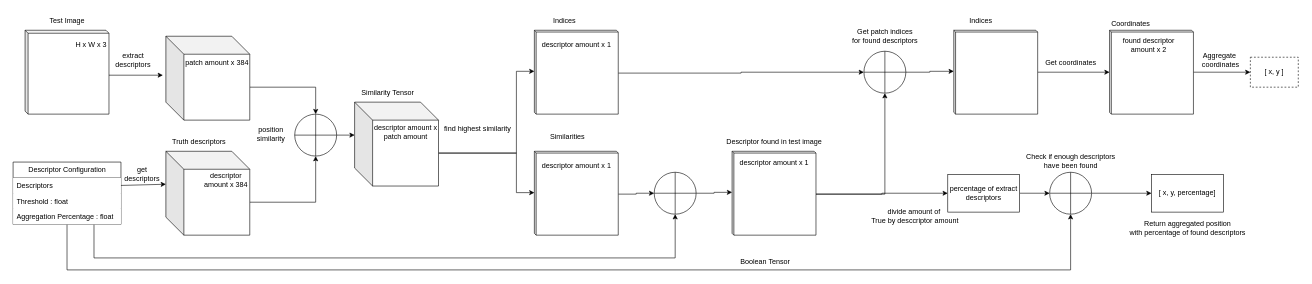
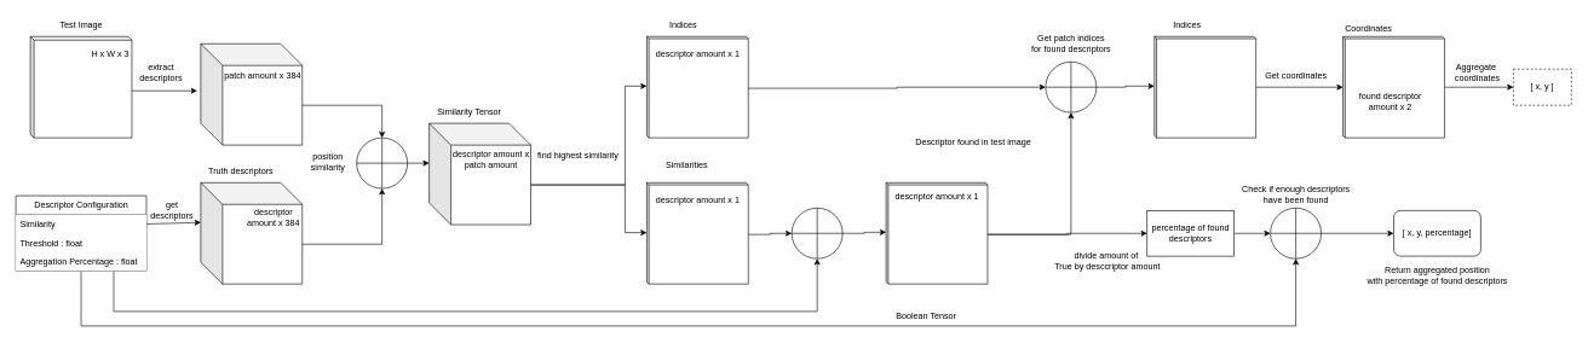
  <mxCell id="0" />
  <mxCell id="1" parent="0" />
  <mxCell id="2" value="" style="shape=cube;whiteSpace=wrap;html=1;boundedLbl=1;backgroundOutline=1;darkOpacity=0.05;darkOpacity2=0.1;size=5;" vertex="1" parent="1"><mxGeometry x="40" y="50" width="140" height="140" as="geometry" /></mxCell>
  <mxCell id="3" value="Test Image" style="text;html=1;align=center;verticalAlign=middle;resizable=0;points=[];autosize=1;strokeColor=none;fillColor=none;" vertex="1" parent="1"><mxGeometry x="70" y="20" width="80" height="30" as="geometry" /></mxCell>
  <mxCell id="4" style="edgeStyle=orthogonalEdgeStyle;rounded=0;orthogonalLoop=1;jettySize=auto;html=1;exitX=0.75;exitY=1;exitDx=0;exitDy=0;entryX=0.5;entryY=1;entryDx=0;entryDy=0;entryPerimeter=0;" edge="1" parent="1" source="6" target="40"><mxGeometry relative="1" as="geometry"><Array as="points"><mxPoint x="155" y="430" /><mxPoint x="1125" y="430" /></Array></mxGeometry></mxCell>
  <mxCell id="5" style="edgeStyle=orthogonalEdgeStyle;rounded=0;orthogonalLoop=1;jettySize=auto;html=1;exitX=0.5;exitY=1;exitDx=0;exitDy=0;entryX=0.5;entryY=1;entryDx=0;entryDy=0;entryPerimeter=0;" edge="1" parent="1" source="6" target="61"><mxGeometry relative="1" as="geometry"><mxPoint x="1340" y="510" as="targetPoint" /><Array as="points"><mxPoint x="110" y="450" /><mxPoint x="1785" y="450" /></Array></mxGeometry></mxCell>
  <mxCell id="6" value="Descriptor Configuration" style="swimlane;fontStyle=0;childLayout=stackLayout;horizontal=1;startSize=26;fillColor=default;horizontalStack=0;resizeParent=1;resizeParentMax=0;resizeLast=0;collapsible=1;marginBottom=0;html=1;" vertex="1" parent="1"><mxGeometry x="20" y="270" width="180" height="104" as="geometry" /></mxCell>
- <mxCell id="7" value="Descriptors" style="text;strokeColor=none;fillColor=default;align=left;verticalAlign=top;spacingLeft=4;spacingRight=4;overflow=hidden;rotatable=0;points=[[0,0.5],[1,0.5]];portConstraint=eastwest;whiteSpace=wrap;html=1;" vertex="1" parent="6"><mxGeometry y="26" width="180" height="26" as="geometry" /></mxCell>
+ <mxCell id="7" value="Similarity" style="text;strokeColor=none;fillColor=default;align=left;verticalAlign=top;spacingLeft=4;spacingRight=4;overflow=hidden;rotatable=0;points=[[0,0.5],[1,0.5]];portConstraint=eastwest;whiteSpace=wrap;html=1;" vertex="1" parent="6"><mxGeometry y="26" width="180" height="26" as="geometry" /></mxCell>
  <mxCell id="8" value="Threshold : float" style="text;strokeColor=none;fillColor=default;align=left;verticalAlign=top;spacingLeft=4;spacingRight=4;overflow=hidden;rotatable=0;points=[[0,0.5],[1,0.5]];portConstraint=eastwest;whiteSpace=wrap;html=1;" vertex="1" parent="6"><mxGeometry y="52" width="180" height="26" as="geometry" /></mxCell>
  <mxCell id="9" value="Aggregation Percentage : float" style="text;strokeColor=none;fillColor=default;align=left;verticalAlign=top;spacingLeft=4;spacingRight=4;overflow=hidden;rotatable=0;points=[[0,0.5],[1,0.5]];portConstraint=eastwest;whiteSpace=wrap;html=1;" vertex="1" parent="6"><mxGeometry y="78" width="180" height="26" as="geometry" /></mxCell>
  <mxCell id="10" value="H x W x 3" style="text;html=1;align=center;verticalAlign=middle;resizable=0;points=[];autosize=1;strokeColor=none;fillColor=none;" vertex="1" parent="1"><mxGeometry x="110" y="60" width="80" height="30" as="geometry" /></mxCell>
  <mxCell id="11" value="" style="endArrow=classic;html=1;rounded=0;exitX=0;exitY=0;exitDx=140;exitDy=75;exitPerimeter=0;" edge="1" parent="1" source="2"><mxGeometry width="50" height="50" relative="1" as="geometry"><mxPoint x="410" y="260" as="sourcePoint" /><mxPoint x="270" y="125" as="targetPoint" /></mxGeometry></mxCell>
  <mxCell id="12" value="extract&lt;br&gt;descriptors&lt;br&gt;" style="text;html=1;align=center;verticalAlign=middle;resizable=0;points=[];autosize=1;strokeColor=none;fillColor=none;" vertex="1" parent="1"><mxGeometry x="180" y="80" width="80" height="40" as="geometry" /></mxCell>
  <mxCell id="13" style="edgeStyle=orthogonalEdgeStyle;rounded=0;orthogonalLoop=1;jettySize=auto;html=1;exitX=0;exitY=0;exitDx=140;exitDy=85;exitPerimeter=0;entryX=0.5;entryY=0;entryDx=0;entryDy=0;entryPerimeter=0;" edge="1" parent="1" source="14" target="22"><mxGeometry relative="1" as="geometry" /></mxCell>
  <mxCell id="14" value="" style="shape=cube;whiteSpace=wrap;html=1;boundedLbl=1;backgroundOutline=1;darkOpacity=0.05;darkOpacity2=0.1;size=30;" vertex="1" parent="1"><mxGeometry x="275" y="60" width="140" height="140" as="geometry" /></mxCell>
  <mxCell id="15" value="patch amount x 384" style="text;html=1;align=center;verticalAlign=middle;resizable=0;points=[];autosize=1;strokeColor=none;fillColor=none;" vertex="1" parent="1"><mxGeometry x="295" y="90" width="130" height="30" as="geometry" /></mxCell>
  <mxCell id="16" style="edgeStyle=orthogonalEdgeStyle;rounded=0;orthogonalLoop=1;jettySize=auto;html=1;exitX=0;exitY=0;exitDx=140;exitDy=85;exitPerimeter=0;entryX=0.5;entryY=1;entryDx=0;entryDy=0;entryPerimeter=0;" edge="1" parent="1" source="17" target="22"><mxGeometry relative="1" as="geometry" /></mxCell>
  <mxCell id="17" value="" style="shape=cube;whiteSpace=wrap;html=1;boundedLbl=1;backgroundOutline=1;darkOpacity=0.05;darkOpacity2=0.1;size=30;" vertex="1" parent="1"><mxGeometry x="275" y="252" width="140" height="140" as="geometry" /></mxCell>
  <mxCell id="18" value="" style="endArrow=classic;html=1;rounded=0;exitX=1;exitY=0.5;exitDx=0;exitDy=0;entryX=0;entryY=0;entryDx=0;entryDy=55;entryPerimeter=0;" edge="1" parent="1" source="7" target="17"><mxGeometry width="50" height="50" relative="1" as="geometry"><mxPoint x="200" y="321.5" as="sourcePoint" /><mxPoint x="270" y="320" as="targetPoint" /></mxGeometry></mxCell>
  <mxCell id="19" value="get &lt;br&gt;descriptors" style="text;html=1;align=center;verticalAlign=middle;resizable=0;points=[];autosize=1;strokeColor=none;fillColor=none;" vertex="1" parent="1"><mxGeometry x="195" y="270" width="80" height="40" as="geometry" /></mxCell>
  <mxCell id="20" value="Truth descriptors" style="text;html=1;align=center;verticalAlign=middle;resizable=0;points=[];autosize=1;strokeColor=none;fillColor=none;" vertex="1" parent="1"><mxGeometry x="275" y="222" width="110" height="30" as="geometry" /></mxCell>
  <mxCell id="21" style="edgeStyle=orthogonalEdgeStyle;rounded=0;orthogonalLoop=1;jettySize=auto;html=1;exitX=1;exitY=0.5;exitDx=0;exitDy=0;exitPerimeter=0;entryX=0;entryY=0;entryDx=0;entryDy=55;entryPerimeter=0;" edge="1" parent="1" source="22" target="27"><mxGeometry relative="1" as="geometry" /></mxCell>
  <mxCell id="22" value="" style="verticalLabelPosition=bottom;verticalAlign=top;html=1;shape=mxgraph.flowchart.summing_function;" vertex="1" parent="1"><mxGeometry x="490" y="190" width="70" height="70" as="geometry" /></mxCell>
  <mxCell id="23" value="position&lt;br&gt;similarity" style="text;html=1;align=center;verticalAlign=middle;resizable=0;points=[];autosize=1;strokeColor=none;fillColor=none;" vertex="1" parent="1"><mxGeometry x="415" y="203" width="70" height="40" as="geometry" /></mxCell>
  <mxCell id="24" value="descriptor &lt;br&gt;amount x 384" style="text;html=1;align=center;verticalAlign=middle;resizable=0;points=[];autosize=1;strokeColor=none;fillColor=none;" vertex="1" parent="1"><mxGeometry x="325" y="280" width="100" height="40" as="geometry" /></mxCell>
  <mxCell id="25" style="edgeStyle=orthogonalEdgeStyle;rounded=0;orthogonalLoop=1;jettySize=auto;html=1;exitX=0;exitY=0;exitDx=140;exitDy=85;exitPerimeter=0;" edge="1" parent="1" source="27" target="35"><mxGeometry relative="1" as="geometry"><Array as="points"><mxPoint x="860" y="255" /><mxPoint x="860" y="321" /></Array></mxGeometry></mxCell>
  <mxCell id="26" style="edgeStyle=orthogonalEdgeStyle;rounded=0;orthogonalLoop=1;jettySize=auto;html=1;entryX=0;entryY=0;entryDx=0;entryDy=68.5;entryPerimeter=0;" edge="1" parent="1" target="31"><mxGeometry relative="1" as="geometry"><mxPoint x="730" y="255" as="sourcePoint" /><Array as="points"><mxPoint x="860" y="255" /><mxPoint x="860" y="119" /></Array></mxGeometry></mxCell>
  <mxCell id="27" value="" style="shape=cube;whiteSpace=wrap;html=1;boundedLbl=1;backgroundOutline=1;darkOpacity=0.05;darkOpacity2=0.1;size=30;" vertex="1" parent="1"><mxGeometry x="590" y="170" width="140" height="140" as="geometry" /></mxCell>
  <mxCell id="28" value="descriptor amount x&lt;br&gt;patch amount" style="text;html=1;align=center;verticalAlign=middle;resizable=0;points=[];autosize=1;strokeColor=none;fillColor=none;" vertex="1" parent="1"><mxGeometry x="610" y="200" width="130" height="40" as="geometry" /></mxCell>
  <mxCell id="29" value="Similarity Tensor" style="text;html=1;align=center;verticalAlign=middle;resizable=0;points=[];autosize=1;strokeColor=none;fillColor=none;" vertex="1" parent="1"><mxGeometry x="590" y="140" width="110" height="30" as="geometry" /></mxCell>
  <mxCell id="30" style="edgeStyle=orthogonalEdgeStyle;rounded=0;orthogonalLoop=1;jettySize=auto;html=1;exitX=0;exitY=0;exitDx=140;exitDy=71.5;exitPerimeter=0;entryX=0;entryY=0.5;entryDx=0;entryDy=0;entryPerimeter=0;" edge="1" parent="1" source="31" target="48"><mxGeometry relative="1" as="geometry" /></mxCell>
  <mxCell id="31" value="" style="shape=cube;whiteSpace=wrap;html=1;boundedLbl=1;backgroundOutline=1;darkOpacity=0.05;darkOpacity2=0.1;size=3;" vertex="1" parent="1"><mxGeometry x="890" y="50" width="140" height="140" as="geometry" /></mxCell>
  <mxCell id="32" value="find highest similarity" style="text;html=1;align=center;verticalAlign=middle;resizable=0;points=[];autosize=1;strokeColor=none;fillColor=none;" vertex="1" parent="1"><mxGeometry x="730" y="200" width="130" height="30" as="geometry" /></mxCell>
  <mxCell id="33" value="descriptor amount x 1" style="text;html=1;align=center;verticalAlign=middle;resizable=0;points=[];autosize=1;strokeColor=none;fillColor=none;" vertex="1" parent="1"><mxGeometry x="890" y="60" width="140" height="30" as="geometry" /></mxCell>
  <mxCell id="34" style="edgeStyle=orthogonalEdgeStyle;rounded=0;orthogonalLoop=1;jettySize=auto;html=1;exitX=0;exitY=0;exitDx=140;exitDy=71.5;exitPerimeter=0;entryX=0;entryY=0.5;entryDx=0;entryDy=0;entryPerimeter=0;" edge="1" parent="1" source="35" target="40"><mxGeometry relative="1" as="geometry" /></mxCell>
  <mxCell id="35" value="" style="shape=cube;whiteSpace=wrap;html=1;boundedLbl=1;backgroundOutline=1;darkOpacity=0.05;darkOpacity2=0.1;size=3;" vertex="1" parent="1"><mxGeometry x="890" y="252" width="140" height="140" as="geometry" /></mxCell>
  <mxCell id="36" value="descriptor amount x 1" style="text;html=1;align=center;verticalAlign=middle;resizable=0;points=[];autosize=1;strokeColor=none;fillColor=none;" vertex="1" parent="1"><mxGeometry x="890" y="262" width="140" height="30" as="geometry" /></mxCell>
  <mxCell id="37" value="Indices" style="text;html=1;align=center;verticalAlign=middle;resizable=0;points=[];autosize=1;strokeColor=none;fillColor=none;" vertex="1" parent="1"><mxGeometry x="910" y="20" width="60" height="30" as="geometry" /></mxCell>
  <mxCell id="38" value="Similarities" style="text;html=1;align=center;verticalAlign=middle;resizable=0;points=[];autosize=1;strokeColor=none;fillColor=none;" vertex="1" parent="1"><mxGeometry x="905" y="213" width="80" height="30" as="geometry" /></mxCell>
  <mxCell id="39" style="edgeStyle=orthogonalEdgeStyle;rounded=0;orthogonalLoop=1;jettySize=auto;html=1;exitX=1;exitY=0.5;exitDx=0;exitDy=0;exitPerimeter=0;entryX=0;entryY=0;entryDx=0;entryDy=68.5;entryPerimeter=0;" edge="1" parent="1" source="40" target="43"><mxGeometry relative="1" as="geometry"><mxPoint x="1220" y="322" as="targetPoint" /></mxGeometry></mxCell>
  <mxCell id="40" value="" style="verticalLabelPosition=bottom;verticalAlign=top;html=1;shape=mxgraph.flowchart.summing_function;" vertex="1" parent="1"><mxGeometry x="1090" y="287" width="70" height="70" as="geometry" /></mxCell>
  <mxCell id="41" style="edgeStyle=orthogonalEdgeStyle;rounded=0;orthogonalLoop=1;jettySize=auto;html=1;exitX=0;exitY=0;exitDx=140;exitDy=71.5;exitPerimeter=0;entryX=0.5;entryY=1;entryDx=0;entryDy=0;entryPerimeter=0;" edge="1" parent="1" source="43" target="48"><mxGeometry relative="1" as="geometry" /></mxCell>
  <mxCell id="42" style="edgeStyle=orthogonalEdgeStyle;rounded=0;orthogonalLoop=1;jettySize=auto;html=1;exitX=0;exitY=0;exitDx=140;exitDy=71.5;exitPerimeter=0;entryX=0;entryY=0.5;entryDx=0;entryDy=0;" edge="1" parent="1" source="43" target="64"><mxGeometry relative="1" as="geometry" /></mxCell>
  <mxCell id="43" value="" style="shape=cube;whiteSpace=wrap;html=1;boundedLbl=1;backgroundOutline=1;darkOpacity=0.05;darkOpacity2=0.1;size=3;" vertex="1" parent="1"><mxGeometry x="1220" y="252" width="140" height="140" as="geometry" /></mxCell>
  <mxCell id="44" value="descriptor amount x 1" style="text;html=1;align=center;verticalAlign=middle;resizable=0;points=[];autosize=1;strokeColor=none;fillColor=none;" vertex="1" parent="1"><mxGeometry x="1220" y="257" width="140" height="30" as="geometry" /></mxCell>
- <mxCell id="45" value="Descriptor found in test image" style="text;html=1;align=center;verticalAlign=middle;resizable=0;points=[];autosize=1;strokeColor=none;fillColor=none;" vertex="1" parent="1"><mxGeometry x="1200" y="222" width="180" height="30" as="geometry" /></mxCell>
+ <mxCell id="45" value="Descriptor found in test image" style="text;html=1;align=center;verticalAlign=middle;resizable=0;points=[];autosize=1;strokeColor=none;fillColor=none;" vertex="1" parent="1"><mxGeometry x="1250" y="182" width="180" height="30" as="geometry" /></mxCell>
  <mxCell id="46" value="Boolean Tensor&lt;br&gt;" style="text;html=1;align=center;verticalAlign=middle;resizable=0;points=[];autosize=1;strokeColor=none;fillColor=none;" vertex="1" parent="1"><mxGeometry x="1220" y="422" width="110" height="30" as="geometry" /></mxCell>
  <mxCell id="47" style="edgeStyle=orthogonalEdgeStyle;rounded=0;orthogonalLoop=1;jettySize=auto;html=1;exitX=1;exitY=0.5;exitDx=0;exitDy=0;exitPerimeter=0;entryX=0;entryY=0;entryDx=0;entryDy=68.5;entryPerimeter=0;" edge="1" parent="1" source="48" target="51"><mxGeometry relative="1" as="geometry" /></mxCell>
  <mxCell id="48" value="" style="verticalLabelPosition=bottom;verticalAlign=top;html=1;shape=mxgraph.flowchart.summing_function;" vertex="1" parent="1"><mxGeometry x="1440" y="85" width="70" height="70" as="geometry" /></mxCell>
  <mxCell id="49" value="Get patch indices&lt;br&gt;for found descriptors" style="text;html=1;align=center;verticalAlign=middle;resizable=0;points=[];autosize=1;strokeColor=none;fillColor=none;" vertex="1" parent="1"><mxGeometry x="1410" y="40" width="130" height="40" as="geometry" /></mxCell>
  <mxCell id="50" value="" style="edgeStyle=orthogonalEdgeStyle;rounded=0;orthogonalLoop=1;jettySize=auto;html=1;" edge="1" parent="1" source="51" target="54"><mxGeometry relative="1" as="geometry" /></mxCell>
  <mxCell id="51" value="" style="shape=cube;whiteSpace=wrap;html=1;boundedLbl=1;backgroundOutline=1;darkOpacity=0.05;darkOpacity2=0.1;size=3;" vertex="1" parent="1"><mxGeometry x="1590" y="50" width="140" height="140" as="geometry" /></mxCell>
  <mxCell id="52" value="Indices" style="text;html=1;align=center;verticalAlign=middle;resizable=0;points=[];autosize=1;strokeColor=none;fillColor=none;" vertex="1" parent="1"><mxGeometry x="1605" y="20" width="60" height="30" as="geometry" /></mxCell>
  <mxCell id="53" value="" style="edgeStyle=orthogonalEdgeStyle;rounded=0;orthogonalLoop=1;jettySize=auto;html=1;" edge="1" parent="1" source="54" target="58"><mxGeometry relative="1" as="geometry" /></mxCell>
  <mxCell id="54" value="" style="shape=cube;whiteSpace=wrap;html=1;boundedLbl=1;backgroundOutline=1;darkOpacity=0.05;darkOpacity2=0.1;size=3;" vertex="1" parent="1"><mxGeometry x="1850" y="50" width="140" height="140" as="geometry" /></mxCell>
  <mxCell id="55" value="Get coordinates" style="text;html=1;align=center;verticalAlign=middle;resizable=0;points=[];autosize=1;strokeColor=none;fillColor=none;" vertex="1" parent="1"><mxGeometry x="1730" y="90" width="110" height="30" as="geometry" /></mxCell>
  <mxCell id="56" value="Coordinates" style="text;html=1;align=center;verticalAlign=middle;resizable=0;points=[];autosize=1;strokeColor=none;fillColor=none;" vertex="1" parent="1"><mxGeometry x="1840" y="25" width="90" height="30" as="geometry" /></mxCell>
- <mxCell id="57" value="found descriptor &lt;br&gt;amount x 2" style="text;html=1;align=center;verticalAlign=middle;resizable=0;points=[];autosize=1;strokeColor=none;fillColor=none;" vertex="1" parent="1"><mxGeometry x="1860" y="55" width="110" height="40" as="geometry" /></mxCell>
+ <mxCell id="57" value="found descriptor &lt;br&gt;amount x 2" style="text;html=1;align=center;verticalAlign=middle;resizable=0;points=[];autosize=1;strokeColor=none;fillColor=none;" vertex="1" parent="1"><mxGeometry x="1860" y="120" width="110" height="40" as="geometry" /></mxCell>
  <mxCell id="58" value="[ x, y ]" style="whiteSpace=wrap;html=1;dashed=1;" vertex="1" parent="1"><mxGeometry x="2085" y="95" width="80" height="50" as="geometry" /></mxCell>
  <mxCell id="59" value="Aggregate&amp;nbsp;&lt;br&gt;coordinates&lt;br&gt;" style="text;html=1;align=center;verticalAlign=middle;resizable=0;points=[];autosize=1;strokeColor=none;fillColor=none;" vertex="1" parent="1"><mxGeometry x="1990" y="80" width="90" height="40" as="geometry" /></mxCell>
  <mxCell id="60" style="edgeStyle=orthogonalEdgeStyle;rounded=0;orthogonalLoop=1;jettySize=auto;html=1;exitX=1;exitY=0.5;exitDx=0;exitDy=0;exitPerimeter=0;entryX=0;entryY=0.5;entryDx=0;entryDy=0;" edge="1" parent="1" source="61" target="66"><mxGeometry relative="1" as="geometry"><mxPoint x="1910" y="320.5" as="targetPoint" /></mxGeometry></mxCell>
  <mxCell id="61" value="" style="verticalLabelPosition=bottom;verticalAlign=top;html=1;shape=mxgraph.flowchart.summing_function;" vertex="1" parent="1"><mxGeometry x="1750" y="287" width="70" height="70" as="geometry" /></mxCell>
  <mxCell id="62" value="Check if enough descriptors&lt;br&gt;have been found" style="text;html=1;align=center;verticalAlign=middle;resizable=0;points=[];autosize=1;strokeColor=none;fillColor=none;" vertex="1" parent="1"><mxGeometry x="1700" y="248" width="170" height="40" as="geometry" /></mxCell>
  <mxCell id="63" style="edgeStyle=orthogonalEdgeStyle;rounded=0;orthogonalLoop=1;jettySize=auto;html=1;exitX=1;exitY=0.5;exitDx=0;exitDy=0;entryX=0;entryY=0.5;entryDx=0;entryDy=0;entryPerimeter=0;" edge="1" parent="1" source="64" target="61"><mxGeometry relative="1" as="geometry" /></mxCell>
- <mxCell id="64" value="percentage of extract descriptors" style="whiteSpace=wrap;html=1;" vertex="1" parent="1"><mxGeometry x="1580" y="290.5" width="120" height="63" as="geometry" /></mxCell>
+ <mxCell id="64" value="percentage of found descriptors" style="whiteSpace=wrap;html=1;" vertex="1" parent="1"><mxGeometry x="1580" y="290.5" width="120" height="63" as="geometry" /></mxCell>
  <mxCell id="65" value="divide amount of&amp;nbsp;&lt;br&gt;True by desccriptor amount" style="text;html=1;align=center;verticalAlign=middle;resizable=0;points=[];autosize=1;strokeColor=none;fillColor=none;" vertex="1" parent="1"><mxGeometry x="1440" y="340" width="170" height="40" as="geometry" /></mxCell>
- <mxCell id="66" value="[ x, y, percentage]" style="whiteSpace=wrap;html=1;" vertex="1" parent="1"><mxGeometry x="1920" y="290.5" width="120" height="63" as="geometry" /></mxCell>
+ <mxCell id="66" value="[ x, y, percentage]" style="whiteSpace=wrap;html=1;rounded=1;" vertex="1" parent="1"><mxGeometry x="1920" y="290.5" width="120" height="63" as="geometry" /></mxCell>
  <mxCell id="67" value="Return aggregated position&lt;br&gt;with percentage of found descriptors" style="text;html=1;align=center;verticalAlign=middle;resizable=0;points=[];autosize=1;strokeColor=none;fillColor=none;" vertex="1" parent="1"><mxGeometry x="1870" y="360" width="220" height="40" as="geometry" /></mxCell>
